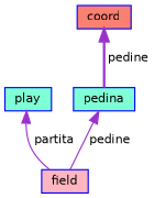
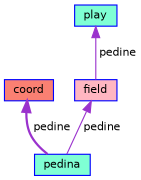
  digraph {
    node [color=blue fillcolor=aquamarine fontname=Helvetica fontsize=10 shape=record style=filled]
    edge [color=darkorchid3 dir=back fontname=Helvetica fontsize=10 labelfontname=Helvetica labelfontsize=10 style=solid]
    n1 [fillcolor=lightpink fontcolor=black height=0.2 label=field width=0.4]
    n2 [height=0.2 label=play width=0.4]
    n3 [fillcolor=salmon height=0.2 label=coord width=0.4]
    n4 [height=0.2 label=pedina width=0.4]
-   n2 -> n1 [label=" partita"]
+   n2 -> n1 [label=" pedine"]
    n3 -> n4 [label=" pedine" style=bold]
-   n4 -> n1 [label=" pedine"]
+   n1 -> n4 [label=" pedine"]
  }
